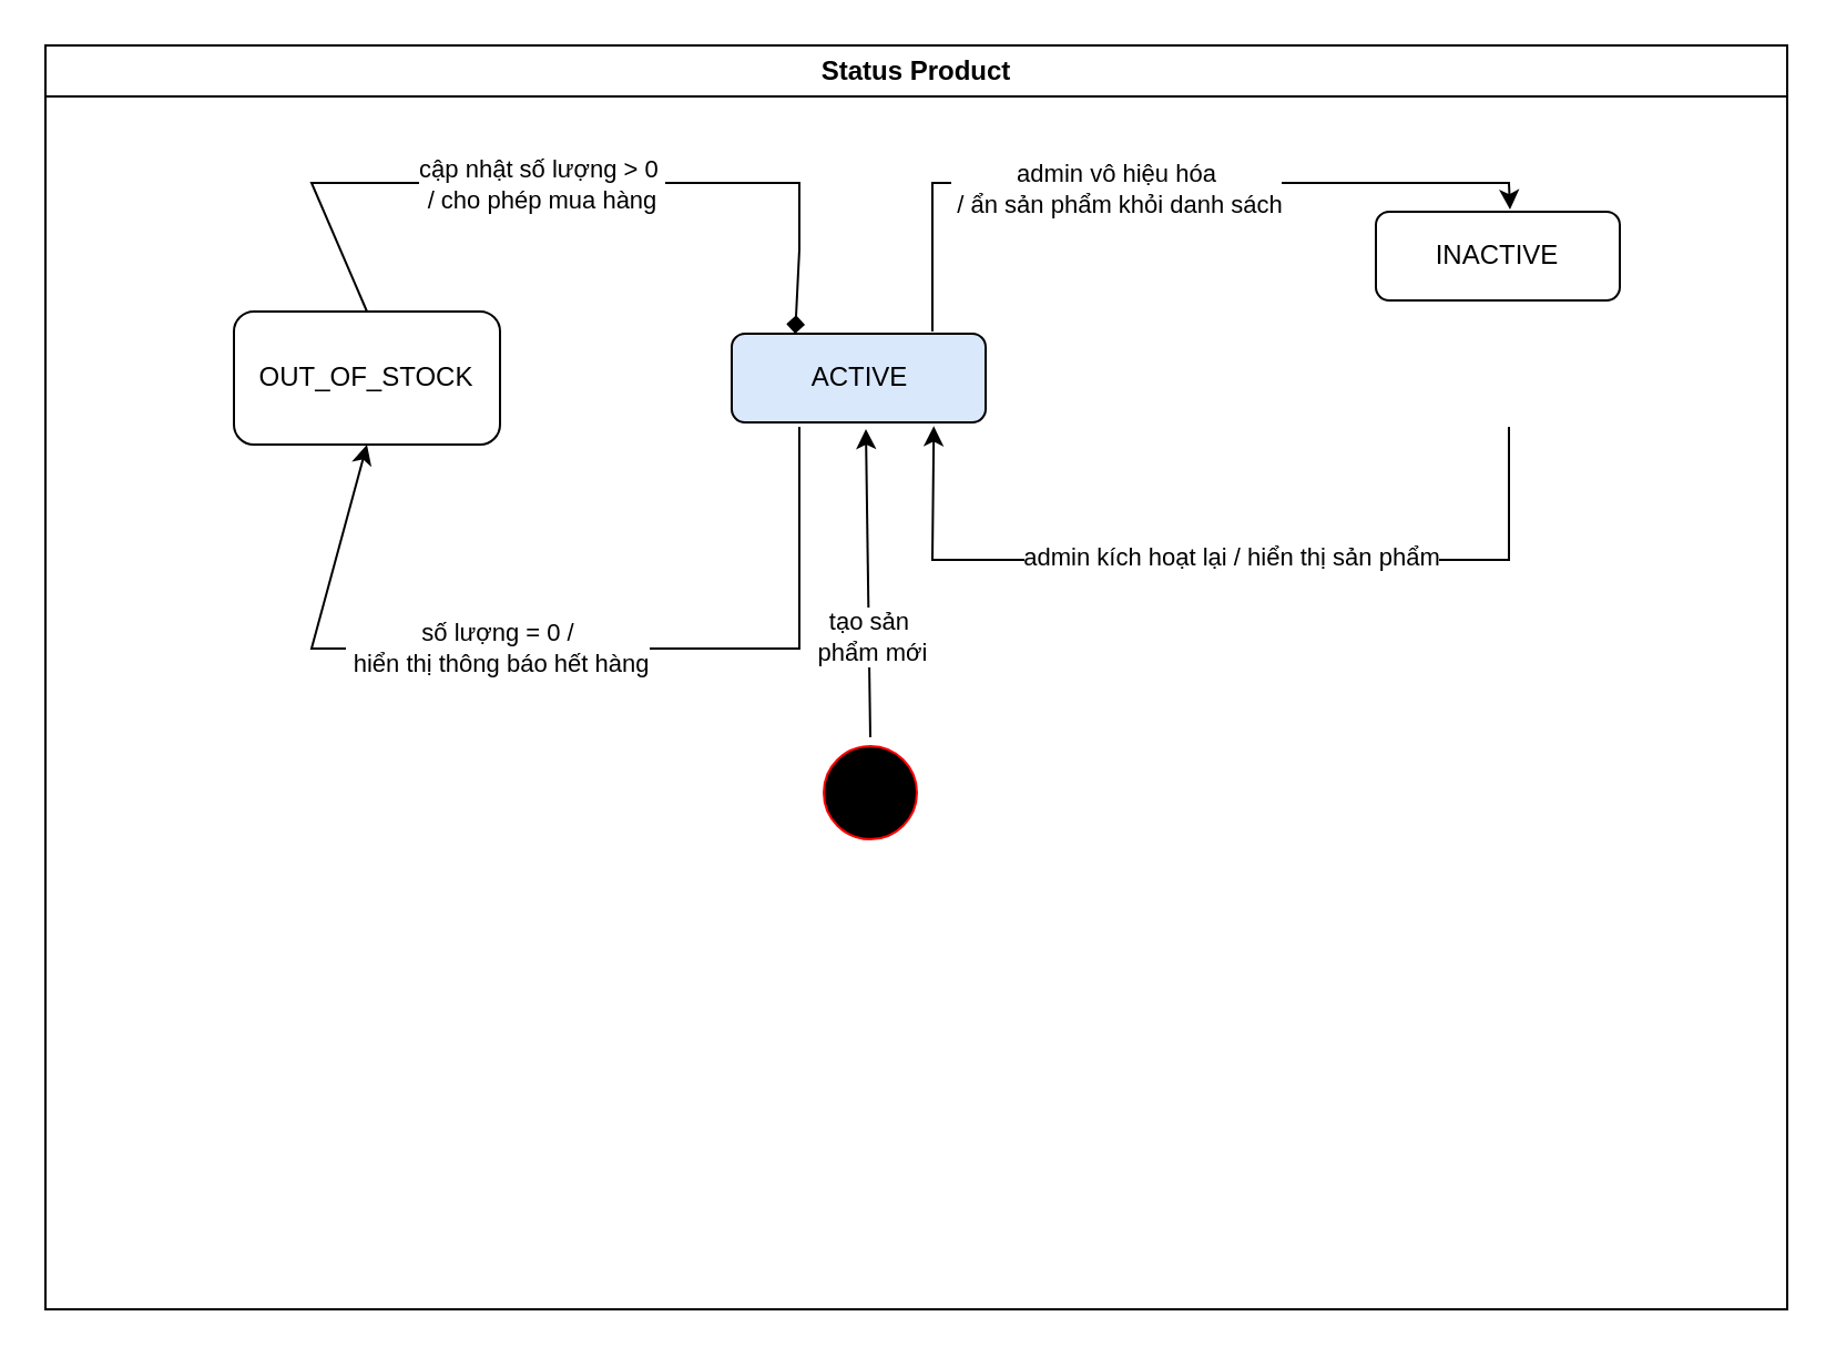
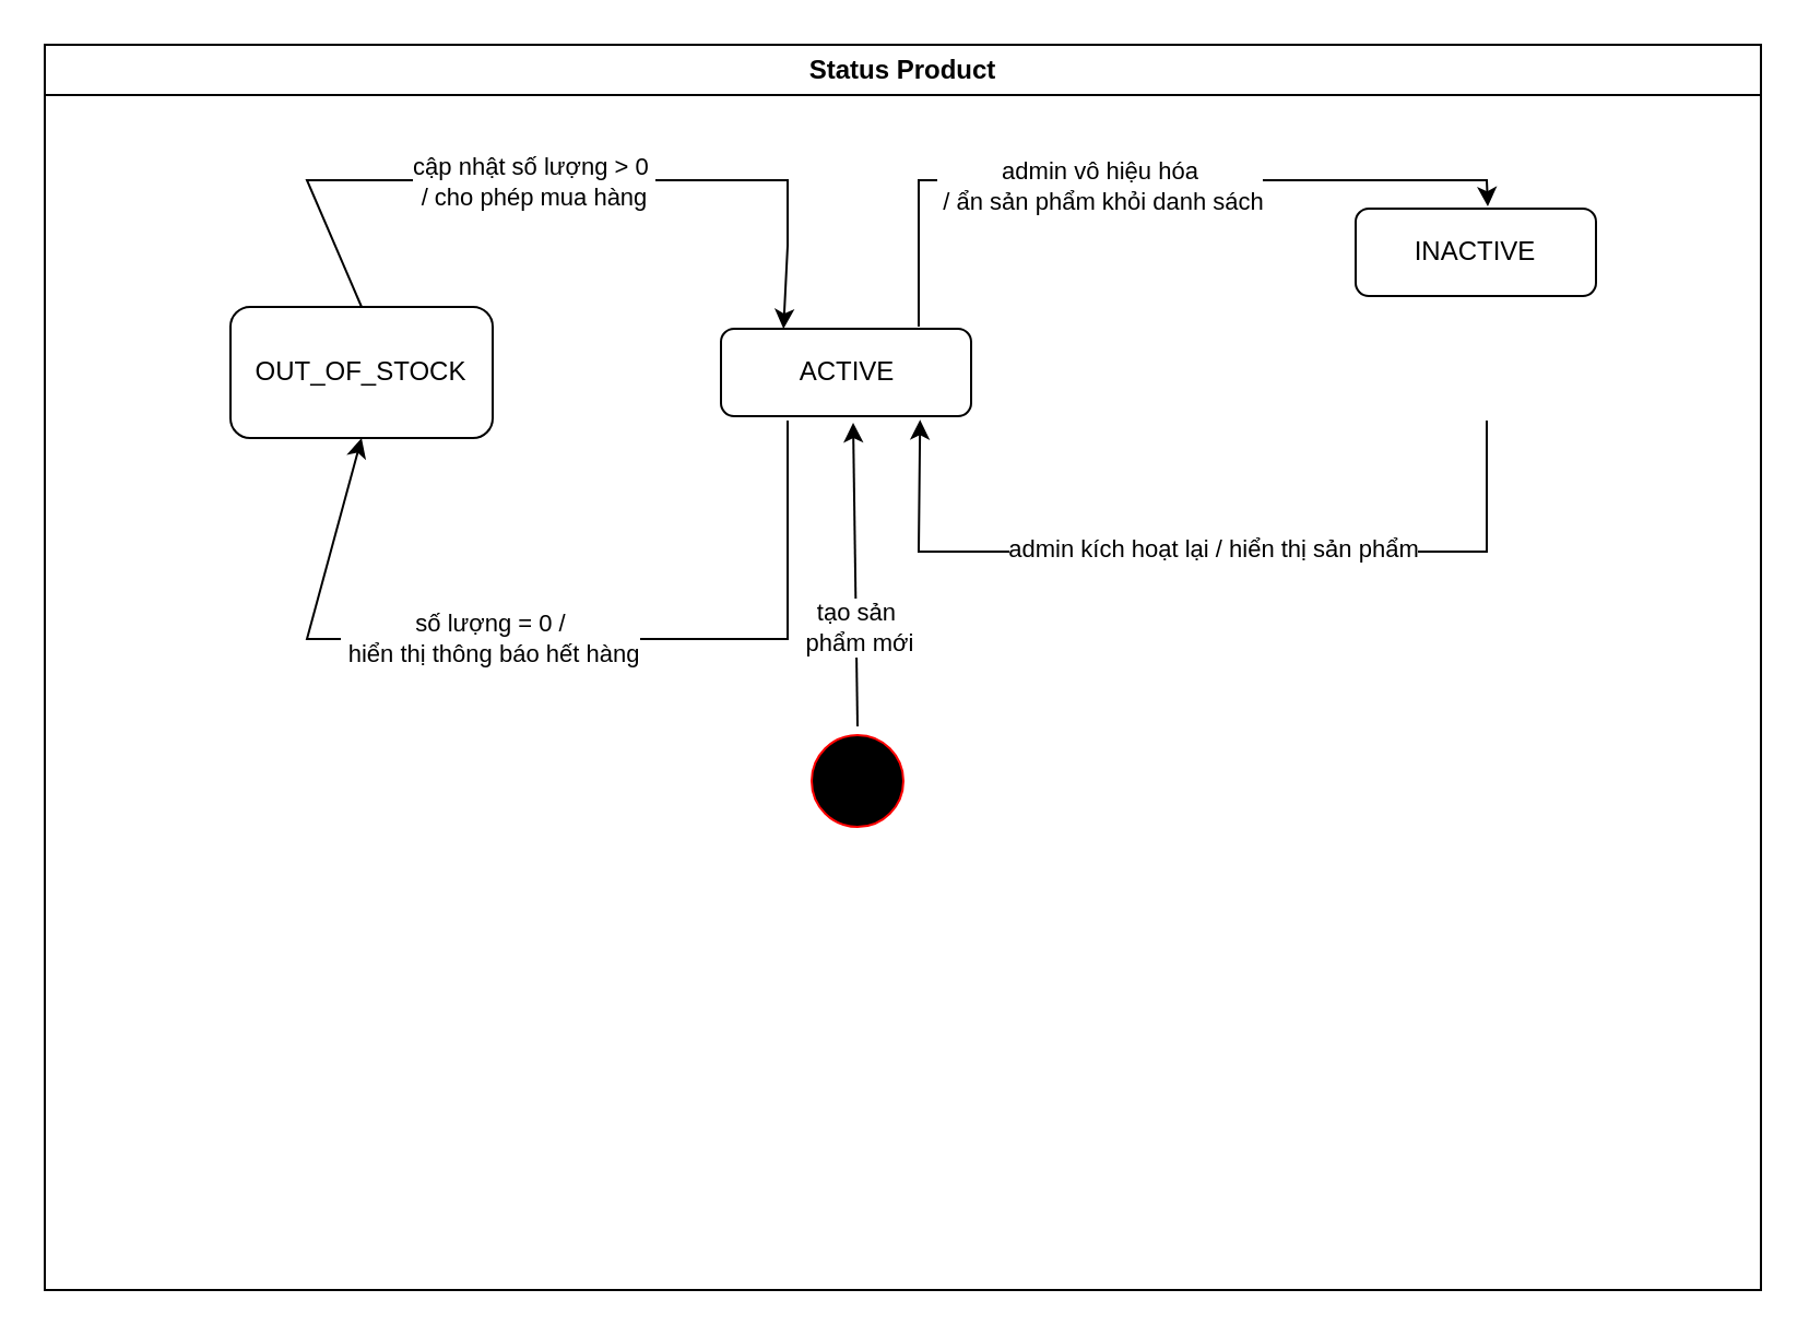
  <mxCell id="0" />
  <mxCell id="1" parent="0" />
  <mxCell id="2" value="Status Product" style="swimlane;whiteSpace=wrap" vertex="1" parent="1"><mxGeometry x="20" y="20" width="785.5" height="570" as="geometry" /></mxCell>
  <mxCell id="3" value="" style="ellipse;shape=startState;fillColor=#000000;strokeColor=#ff0000;" vertex="1" parent="2"><mxGeometry x="347" y="312" width="50" height="50" as="geometry" /></mxCell>
- <mxCell id="4" value="ACTIVE" style="rounded=1;whiteSpace=wrap;html=1;fillColor=#dae8fc;" vertex="1" parent="2"><mxGeometry x="309.5" y="130" width="114.5" height="40" as="geometry" /></mxCell>
+ <mxCell id="4" value="ACTIVE" style="rounded=1;whiteSpace=wrap;html=1;" vertex="1" parent="2"><mxGeometry x="309.5" y="130" width="114.5" height="40" as="geometry" /></mxCell>
  <mxCell id="5" value="" style="endArrow=classic;html=1;rounded=0;exitX=0.5;exitY=0;exitDx=0;exitDy=0;" edge="1" parent="2" source="3"><mxGeometry width="50" height="50" relative="1" as="geometry"><mxPoint x="175.5" y="322" as="sourcePoint" /><mxPoint x="370" y="173" as="targetPoint" /></mxGeometry></mxCell>
  <mxCell id="6" value="tạo sản&amp;nbsp;&lt;div&gt;phẩm mới&lt;/div&gt;" style="edgeLabel;html=1;align=center;verticalAlign=middle;resizable=0;points=[];" vertex="1" connectable="0" parent="5"><mxGeometry x="-0.347" y="-1" relative="1" as="geometry"><mxPoint as="offset" /></mxGeometry></mxCell>
  <mxCell id="7" value="INACTIVE" style="rounded=1;whiteSpace=wrap;html=1;" vertex="1" parent="2"><mxGeometry x="600" y="75" width="110" height="40" as="geometry" /></mxCell>
  <mxCell id="8" value="" style="endArrow=classic;html=1;rounded=0;entryX=0.55;entryY=-0.024;entryDx=0;entryDy=0;entryPerimeter=0;" edge="1" parent="2" target="7"><mxGeometry width="50" height="50" relative="1" as="geometry"><mxPoint x="400" y="129" as="sourcePoint" /><mxPoint x="579.5" y="272" as="targetPoint" /><Array as="points"><mxPoint x="400" y="62" /><mxPoint x="423" y="62" /><mxPoint x="493" y="62" /><mxPoint x="660" y="62" /></Array></mxGeometry></mxCell>
  <mxCell id="9" value="admin vô hiệu hóa&lt;div&gt;&amp;nbsp;/ ẩn sản phẩm&amp;nbsp;&lt;span style=&quot;background-color: light-dark(#ffffff, var(--ge-dark-color, #121212)); color: light-dark(rgb(0, 0, 0), rgb(255, 255, 255));&quot;&gt;khỏi danh sách&lt;/span&gt;&lt;/div&gt;" style="edgeLabel;html=1;align=center;verticalAlign=middle;resizable=0;points=[];" vertex="1" connectable="0" parent="8"><mxGeometry x="-0.119" y="-2" relative="1" as="geometry"><mxPoint as="offset" /></mxGeometry></mxCell>
  <mxCell id="10" value="" style="endArrow=classic;html=1;rounded=0;entryX=0.796;entryY=1.042;entryDx=0;entryDy=0;entryPerimeter=0;" edge="1" parent="2" target="4"><mxGeometry width="50" height="50" relative="1" as="geometry"><mxPoint x="660" y="172" as="sourcePoint" /><mxPoint x="663" y="212" as="targetPoint" /><Array as="points"><mxPoint x="660" y="232" /><mxPoint x="483" y="232" /><mxPoint x="400" y="232" /></Array></mxGeometry></mxCell>
  <mxCell id="11" value="admin kích hoạt lại / hiển thị sản phẩm" style="edgeLabel;html=1;align=center;verticalAlign=middle;resizable=0;points=[];" vertex="1" connectable="0" parent="10"><mxGeometry x="-0.02" y="-2" relative="1" as="geometry"><mxPoint as="offset" /></mxGeometry></mxCell>
  <mxCell id="12" value="OUT_OF_STOCK" style="rounded=1;whiteSpace=wrap;html=1;" vertex="1" parent="2"><mxGeometry x="85" y="120" width="120" height="60" as="geometry" /></mxCell>
  <mxCell id="13" value="" style="endArrow=classic;html=1;rounded=0;entryX=0.5;entryY=1;entryDx=0;entryDy=0;" edge="1" parent="2" target="12"><mxGeometry width="50" height="50" relative="1" as="geometry"><mxPoint x="340" y="172" as="sourcePoint" /><mxPoint x="510" y="212" as="targetPoint" /><Array as="points"><mxPoint x="340" y="272" /><mxPoint x="120" y="272" /></Array></mxGeometry></mxCell>
  <mxCell id="14" value="số lượng = 0 /&lt;div&gt;&amp;nbsp;hiển thị thông báo hết hàng&lt;/div&gt;" style="edgeLabel;html=1;align=center;verticalAlign=middle;resizable=0;points=[];" vertex="1" connectable="0" parent="13"><mxGeometry x="0.143" y="-1" relative="1" as="geometry"><mxPoint as="offset" /></mxGeometry></mxCell>
- <mxCell id="15" value="" style="endArrow=diamond;html=1;rounded=0;exitX=0.5;exitY=0;exitDx=0;exitDy=0;entryX=0.25;entryY=0;entryDx=0;entryDy=0;" edge="1" parent="2" source="12" target="4"><mxGeometry width="50" height="50" relative="1" as="geometry"><mxPoint x="420" y="162" as="sourcePoint" /><mxPoint x="360" y="130" as="targetPoint" /><Array as="points"><mxPoint x="120" y="62" /><mxPoint x="230" y="62" /><mxPoint x="340" y="62" /><mxPoint x="340" y="92" /></Array></mxGeometry></mxCell>
+ <mxCell id="15" value="" style="endArrow=classic;html=1;rounded=0;exitX=0.5;exitY=0;exitDx=0;exitDy=0;entryX=0.25;entryY=0;entryDx=0;entryDy=0;" edge="1" parent="2" source="12" target="4"><mxGeometry width="50" height="50" relative="1" as="geometry"><mxPoint x="420" y="162" as="sourcePoint" /><mxPoint x="360" y="130" as="targetPoint" /><Array as="points"><mxPoint x="120" y="62" /><mxPoint x="230" y="62" /><mxPoint x="340" y="62" /><mxPoint x="340" y="92" /></Array></mxGeometry></mxCell>
  <mxCell id="16" value="cập nhật số lượng &amp;gt; 0&amp;nbsp;&lt;div&gt;/ cho phép mua hàng&lt;/div&gt;" style="edgeLabel;html=1;align=center;verticalAlign=middle;resizable=0;points=[];" vertex="1" connectable="0" parent="15"><mxGeometry x="-0.048" relative="1" as="geometry"><mxPoint as="offset" /></mxGeometry></mxCell>
